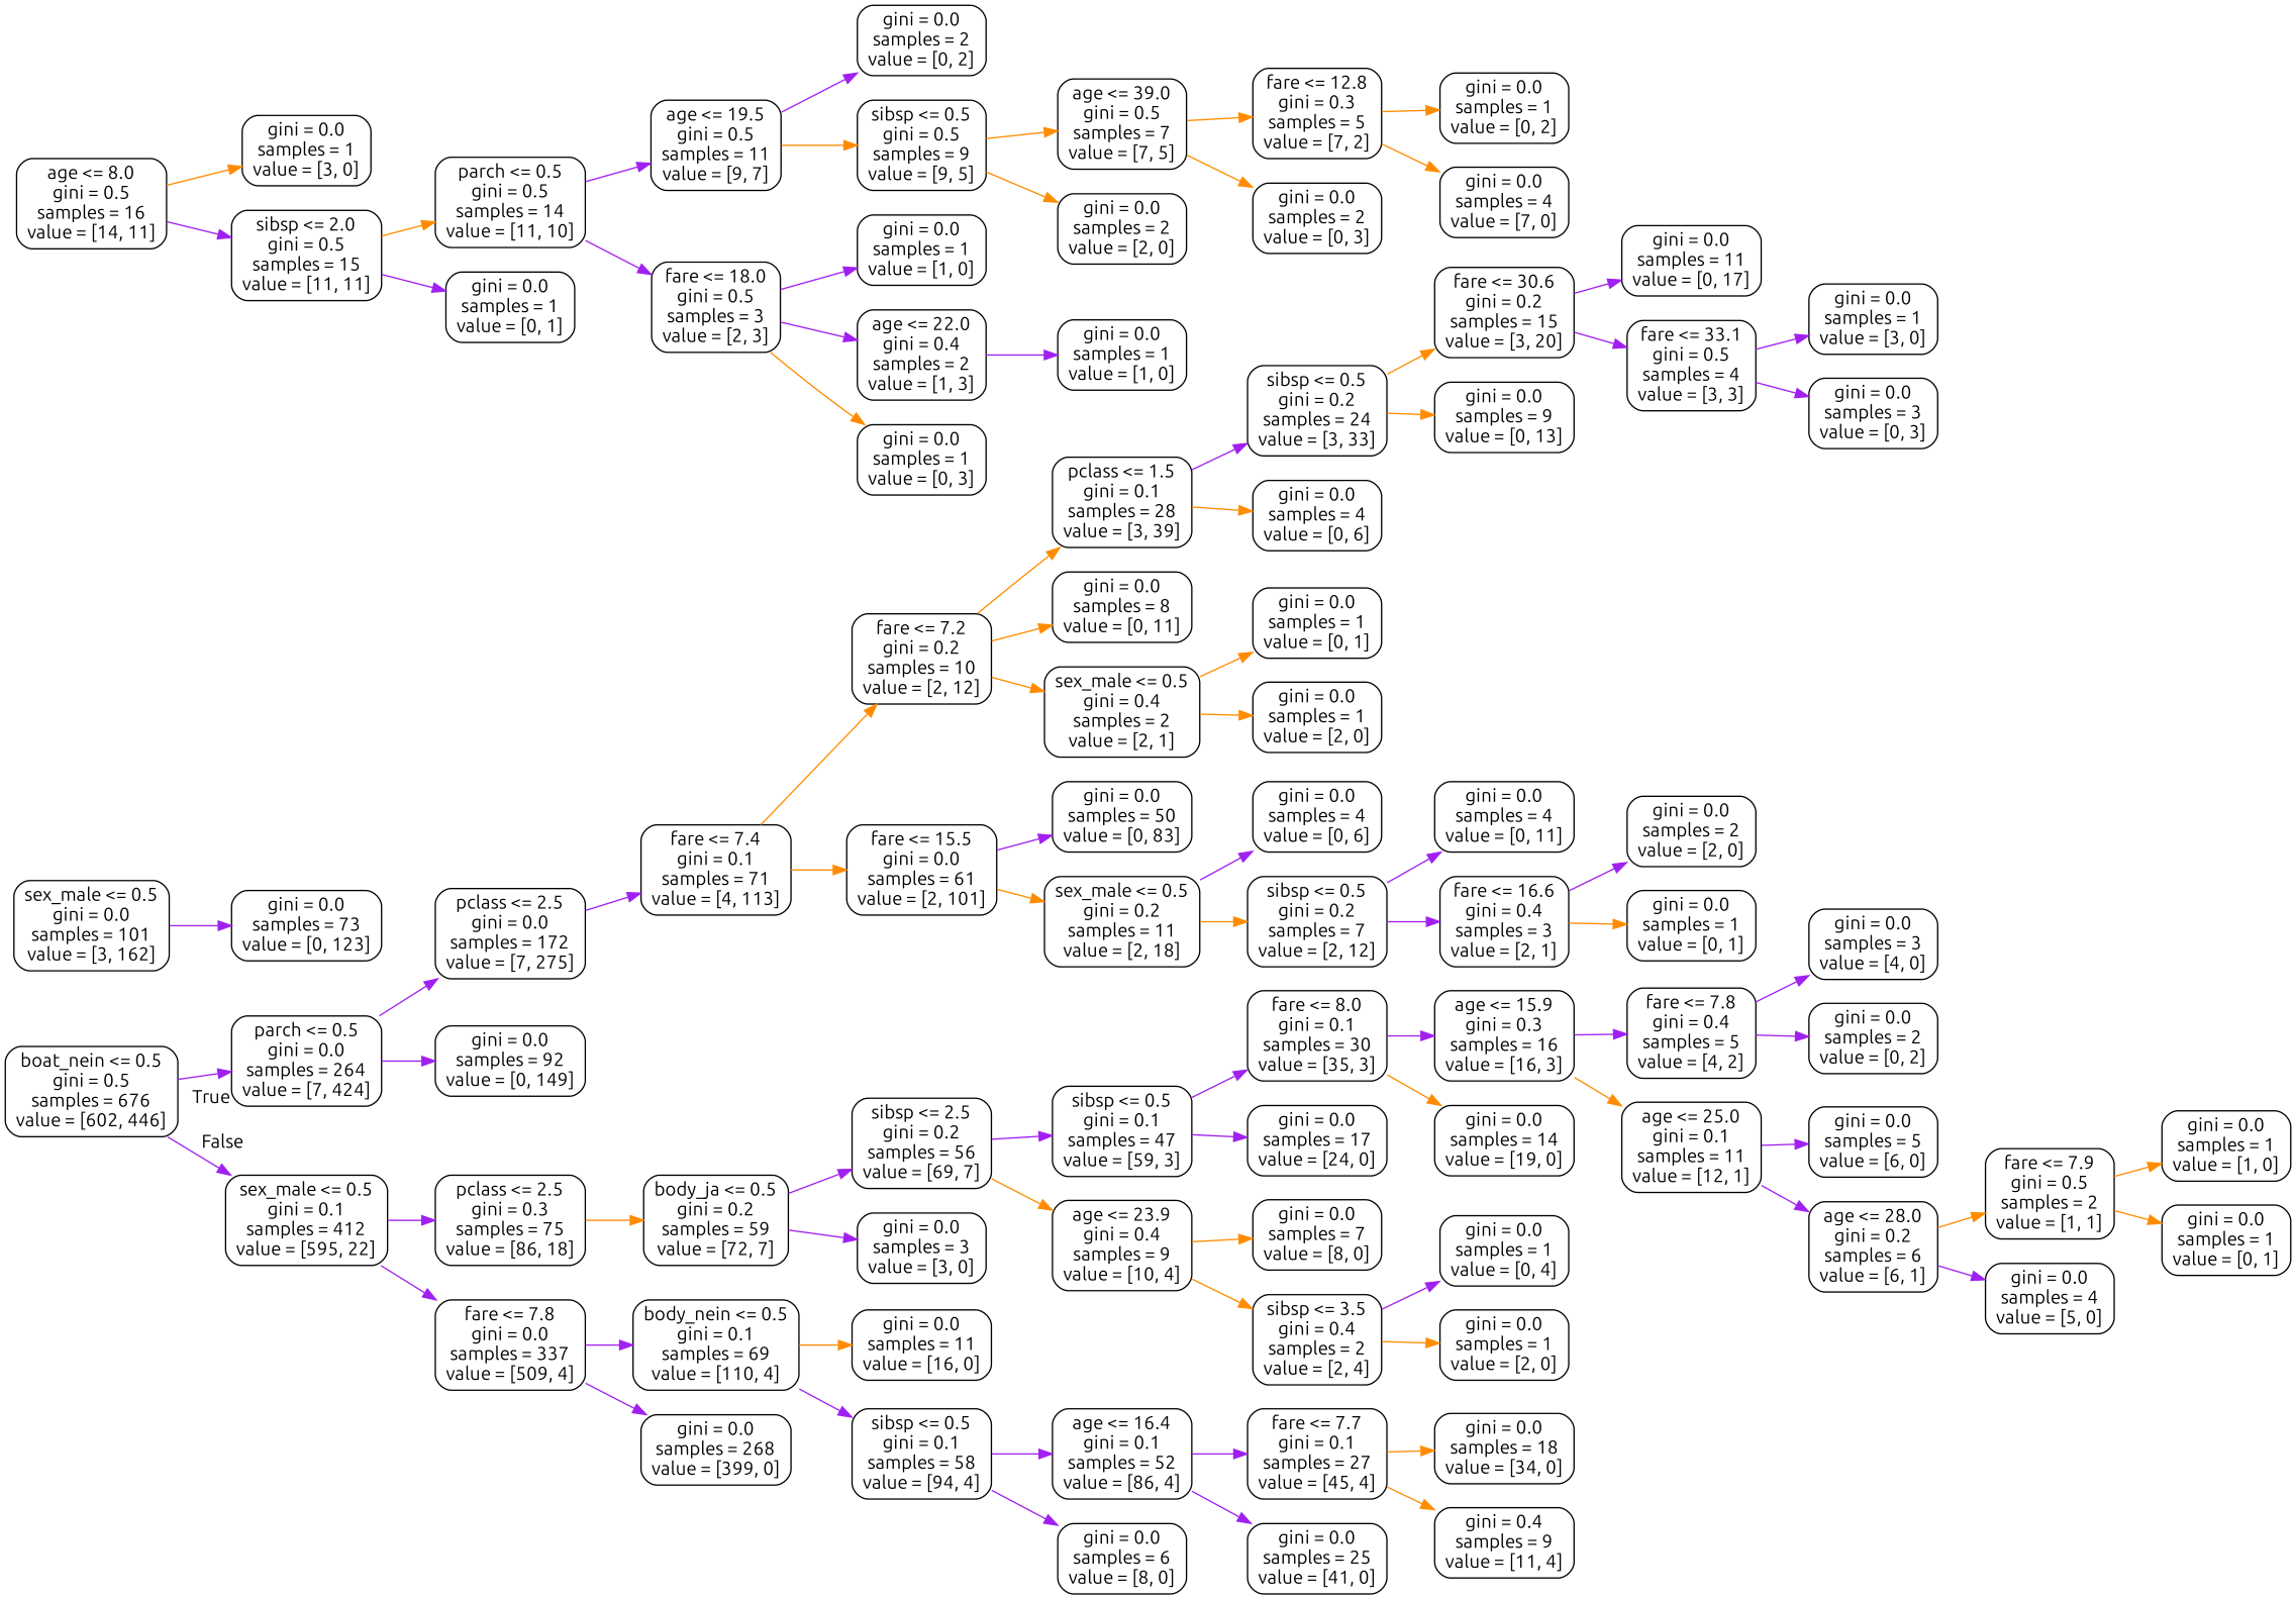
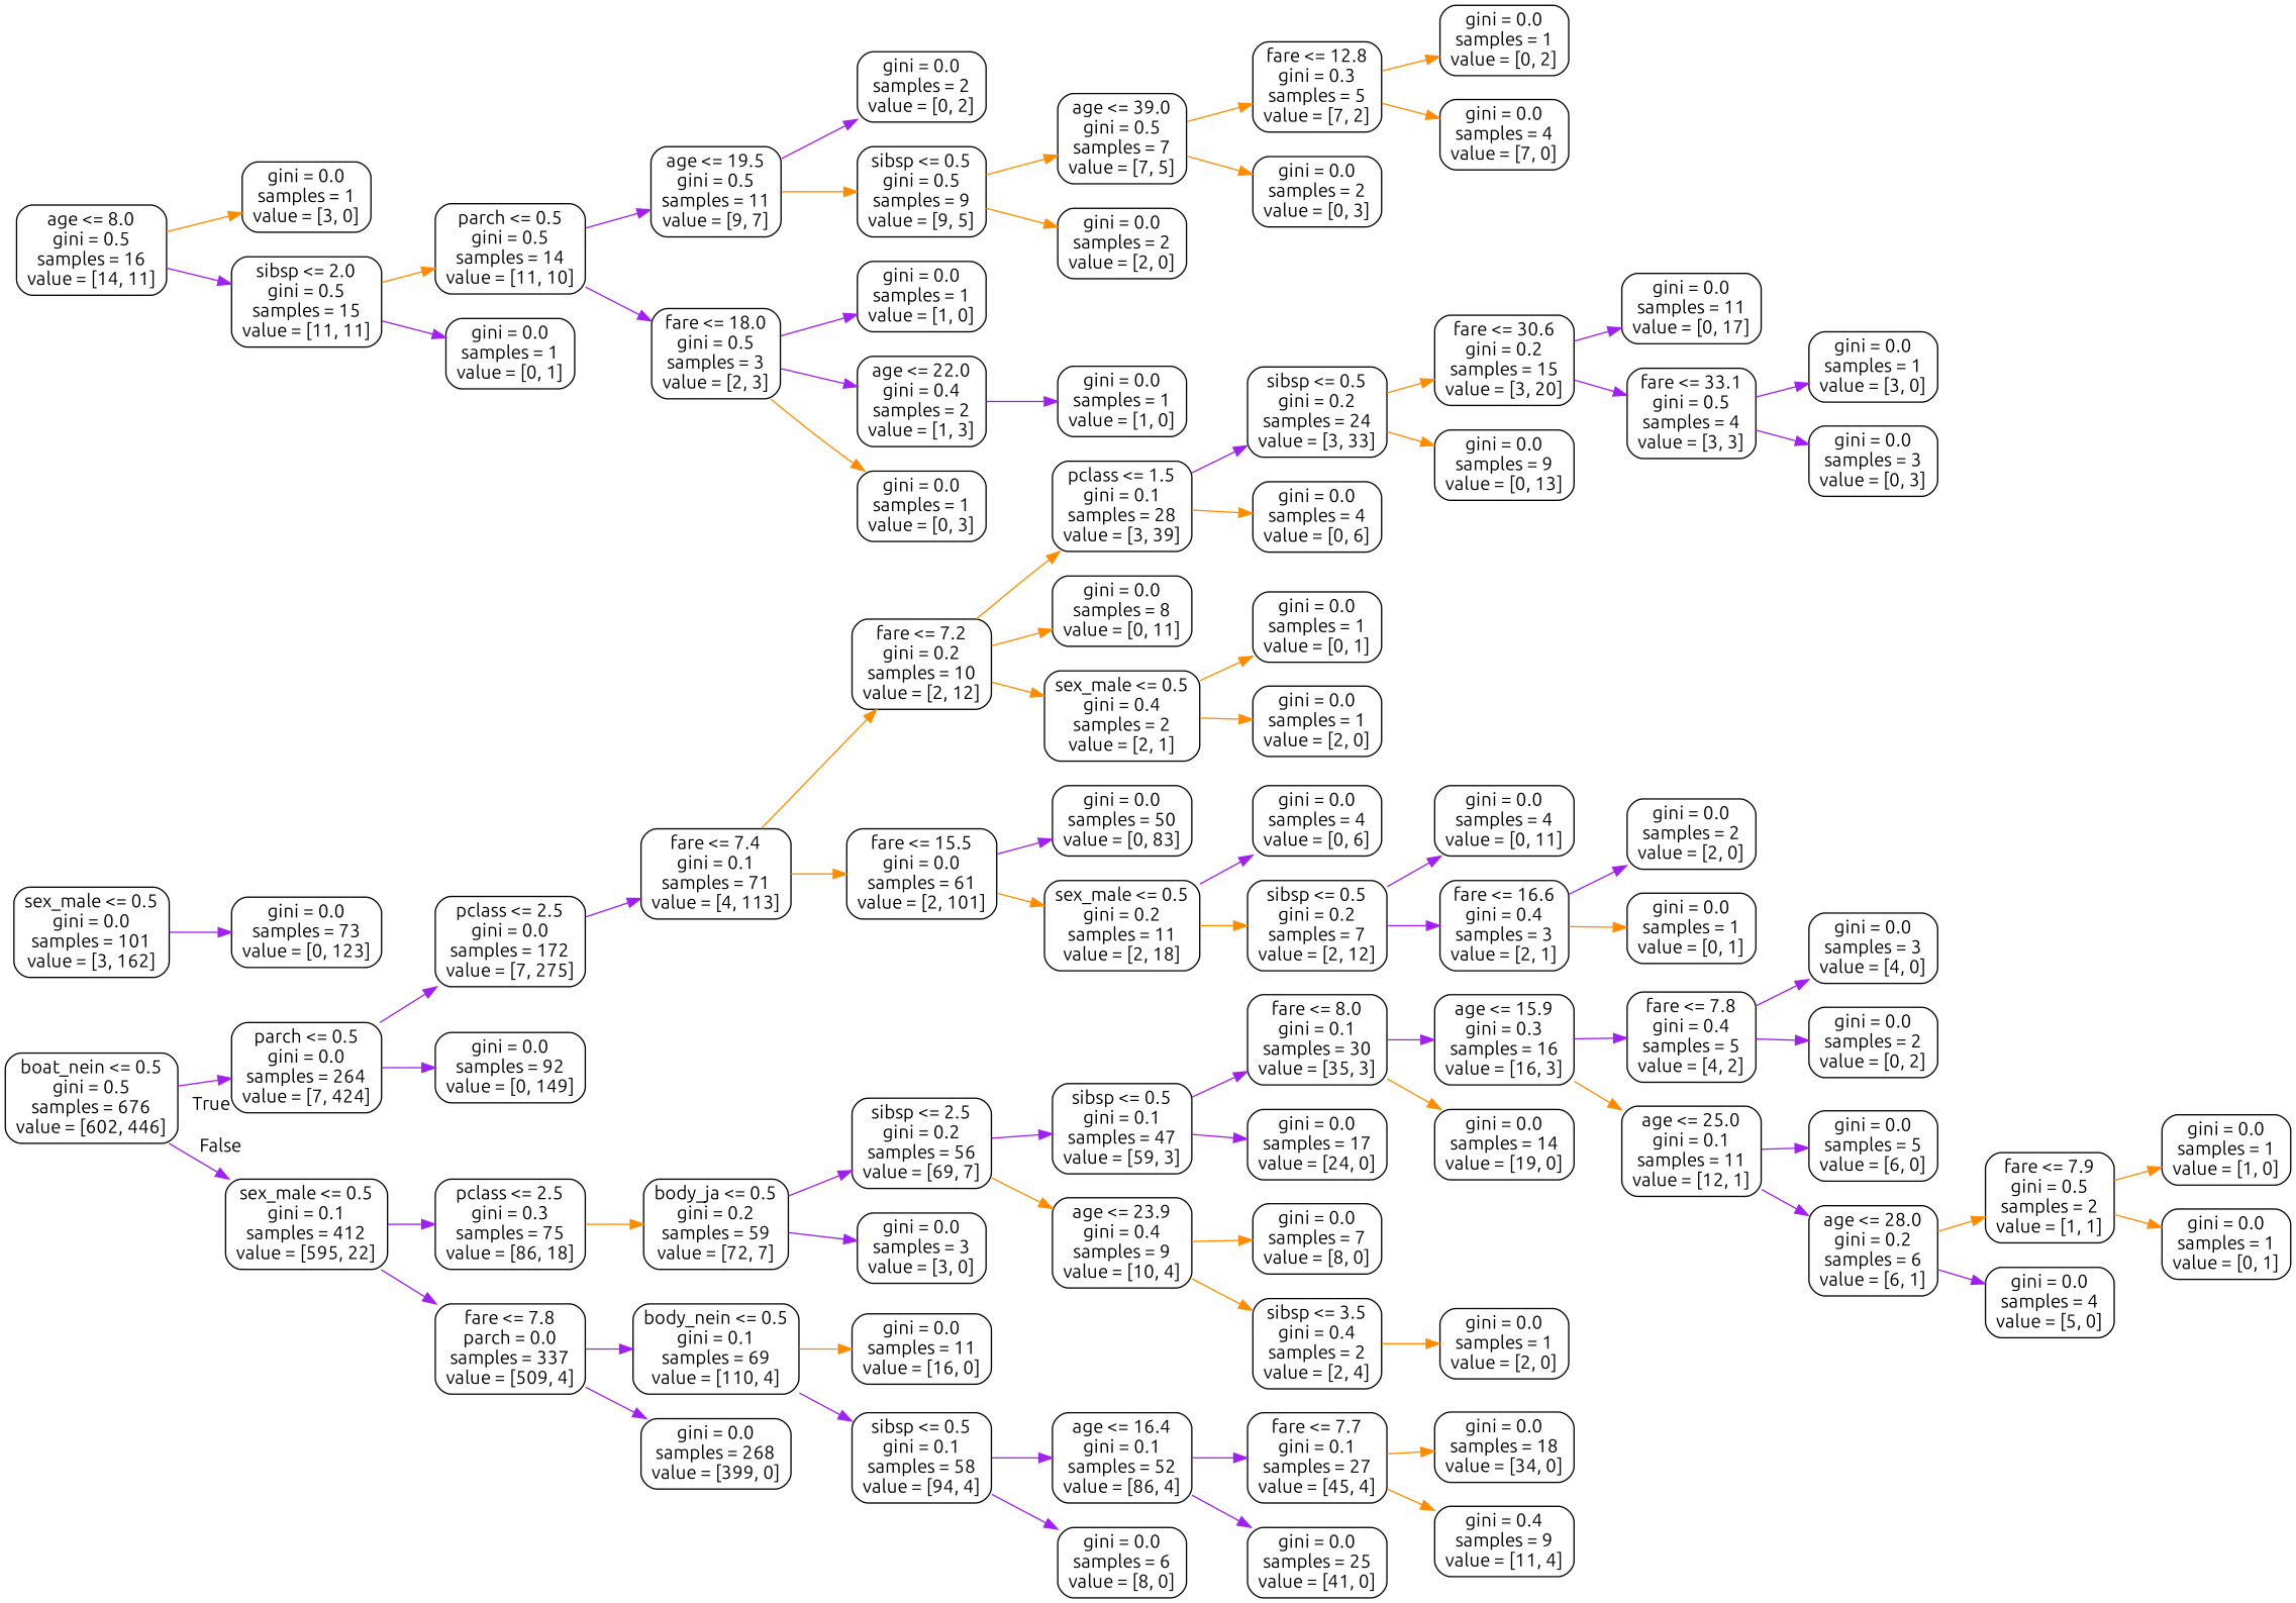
  digraph {
    fontname=Ubuntu
    rankdir=LR
    node [color=black fontname=Ubuntu shape=box style=rounded]
    edge [color=purple fontname=Ubuntu]
    n1 [label="boat_nein <= 0.5\ngini = 0.5\nsamples = 676\nvalue = [602, 446]"]
    n2 [label="parch <= 0.5\ngini = 0.0\nsamples = 264\nvalue = [7, 424]"]
    n3 [label="sex_male <= 0.5\ngini = 0.1\nsamples = 412\nvalue = [595, 22]"]
    n4 [label="pclass <= 2.5\ngini = 0.0\nsamples = 172\nvalue = [7, 275]"]
    n5 [label="gini = 0.0\nsamples = 92\nvalue = [0, 149]"]
    n6 [label="pclass <= 2.5\ngini = 0.3\nsamples = 75\nvalue = [86, 18]"]
-   n7 [label="fare <= 7.8\ngini = 0.0\nsamples = 337\nvalue = [509, 4]"]
+   n7 [label="fare <= 7.8\nparch = 0.0\nsamples = 337\nvalue = [509, 4]"]
    n8 [label="fare <= 7.4\ngini = 0.1\nsamples = 71\nvalue = [4, 113]"]
    n9 [label="sex_male <= 0.5\ngini = 0.0\nsamples = 101\nvalue = [3, 162]"]
    n10 [label="gini = 0.0\nsamples = 73\nvalue = [0, 123]"]
    n11 [label="fare <= 7.2\ngini = 0.2\nsamples = 10\nvalue = [2, 12]"]
    n12 [label="fare <= 15.5\ngini = 0.0\nsamples = 61\nvalue = [2, 101]"]
    n13 [label="pclass <= 1.5\ngini = 0.1\nsamples = 28\nvalue = [3, 39]"]
    n14 [label="sibsp <= 0.5\ngini = 0.2\nsamples = 24\nvalue = [3, 33]"]
    n15 [label="gini = 0.0\nsamples = 4\nvalue = [0, 6]"]
    n16 [label="fare <= 30.6\ngini = 0.2\nsamples = 15\nvalue = [3, 20]"]
    n17 [label="gini = 0.0\nsamples = 9\nvalue = [0, 13]"]
    n18 [label="gini = 0.0\nsamples = 11\nvalue = [0, 17]"]
    n19 [label="fare <= 33.1\ngini = 0.5\nsamples = 4\nvalue = [3, 3]"]
    n20 [label="gini = 0.0\nsamples = 1\nvalue = [3, 0]"]
    n21 [label="gini = 0.0\nsamples = 3\nvalue = [0, 3]"]
    n22 [label="gini = 0.0\nsamples = 8\nvalue = [0, 11]"]
    n23 [label="sex_male <= 0.5\ngini = 0.4\nsamples = 2\nvalue = [2, 1]"]
    n24 [label="gini = 0.0\nsamples = 50\nvalue = [0, 83]"]
    n25 [label="sex_male <= 0.5\ngini = 0.2\nsamples = 11\nvalue = [2, 18]"]
    n26 [label="gini = 0.0\nsamples = 1\nvalue = [0, 1]"]
    n27 [label="gini = 0.0\nsamples = 1\nvalue = [2, 0]"]
    n28 [label="gini = 0.0\nsamples = 4\nvalue = [0, 6]"]
    n29 [label="sibsp <= 0.5\ngini = 0.2\nsamples = 7\nvalue = [2, 12]"]
    n30 [label="gini = 0.0\nsamples = 4\nvalue = [0, 11]"]
    n31 [label="fare <= 16.6\ngini = 0.4\nsamples = 3\nvalue = [2, 1]"]
    n32 [label="gini = 0.0\nsamples = 2\nvalue = [2, 0]"]
    n33 [label="gini = 0.0\nsamples = 1\nvalue = [0, 1]"]
    n34 [label="body_ja <= 0.5\ngini = 0.2\nsamples = 59\nvalue = [72, 7]"]
    n35 [label="body_nein <= 0.5\ngini = 0.1\nsamples = 69\nvalue = [110, 4]"]
    n36 [label="gini = 0.0\nsamples = 268\nvalue = [399, 0]"]
    n37 [label="age <= 8.0\ngini = 0.5\nsamples = 16\nvalue = [14, 11]"]
    n38 [label="gini = 0.0\nsamples = 1\nvalue = [3, 0]"]
    n39 [label="sibsp <= 2.0\ngini = 0.5\nsamples = 15\nvalue = [11, 11]"]
    n40 [label="sibsp <= 2.5\ngini = 0.2\nsamples = 56\nvalue = [69, 7]"]
    n41 [label="gini = 0.0\nsamples = 3\nvalue = [3, 0]"]
    n42 [label="parch <= 0.5\ngini = 0.5\nsamples = 14\nvalue = [11, 10]"]
    n43 [label="gini = 0.0\nsamples = 1\nvalue = [0, 1]"]
    n44 [label="age <= 19.5\ngini = 0.5\nsamples = 11\nvalue = [9, 7]"]
    n45 [label="fare <= 18.0\ngini = 0.5\nsamples = 3\nvalue = [2, 3]"]
    n46 [label="gini = 0.0\nsamples = 2\nvalue = [0, 2]"]
    n47 [label="sibsp <= 0.5\ngini = 0.5\nsamples = 9\nvalue = [9, 5]"]
    n48 [label="gini = 0.0\nsamples = 1\nvalue = [1, 0]"]
    n49 [label="age <= 22.0\ngini = 0.4\nsamples = 2\nvalue = [1, 3]"]
    n50 [label="gini = 0.0\nsamples = 1\nvalue = [0, 3]"]
    n51 [label="age <= 39.0\ngini = 0.5\nsamples = 7\nvalue = [7, 5]"]
    n52 [label="gini = 0.0\nsamples = 2\nvalue = [2, 0]"]
    n53 [label="fare <= 12.8\ngini = 0.3\nsamples = 5\nvalue = [7, 2]"]
    n54 [label="gini = 0.0\nsamples = 2\nvalue = [0, 3]"]
    n55 [label="gini = 0.0\nsamples = 1\nvalue = [0, 2]"]
    n56 [label="gini = 0.0\nsamples = 4\nvalue = [7, 0]"]
    n57 [label="gini = 0.0\nsamples = 1\nvalue = [1, 0]"]
    n58 [label="sibsp <= 0.5\ngini = 0.1\nsamples = 47\nvalue = [59, 3]"]
    n59 [label="age <= 23.9\ngini = 0.4\nsamples = 9\nvalue = [10, 4]"]
    n60 [label="fare <= 8.0\ngini = 0.1\nsamples = 30\nvalue = [35, 3]"]
    n61 [label="gini = 0.0\nsamples = 17\nvalue = [24, 0]"]
    n62 [label="gini = 0.0\nsamples = 7\nvalue = [8, 0]"]
    n63 [label="sibsp <= 3.5\ngini = 0.4\nsamples = 2\nvalue = [2, 4]"]
    n64 [label="age <= 15.9\ngini = 0.3\nsamples = 16\nvalue = [16, 3]"]
    n65 [label="gini = 0.0\nsamples = 14\nvalue = [19, 0]"]
    n66 [label="fare <= 7.8\ngini = 0.4\nsamples = 5\nvalue = [4, 2]"]
    n67 [label="age <= 25.0\ngini = 0.1\nsamples = 11\nvalue = [12, 1]"]
    n68 [label="gini = 0.0\nsamples = 3\nvalue = [4, 0]"]
    n69 [label="gini = 0.0\nsamples = 2\nvalue = [0, 2]"]
    n70 [label="gini = 0.0\nsamples = 5\nvalue = [6, 0]"]
    n71 [label="age <= 28.0\ngini = 0.2\nsamples = 6\nvalue = [6, 1]"]
    n72 [label="fare <= 7.9\ngini = 0.5\nsamples = 2\nvalue = [1, 1]"]
    n73 [label="gini = 0.0\nsamples = 4\nvalue = [5, 0]"]
    n74 [label="gini = 0.0\nsamples = 1\nvalue = [1, 0]"]
    n75 [label="gini = 0.0\nsamples = 1\nvalue = [0, 1]"]
-   n76 [label="gini = 0.0\nsamples = 1\nvalue = [0, 4]"]
    n77 [label="gini = 0.0\nsamples = 1\nvalue = [2, 0]"]
    n78 [label="gini = 0.0\nsamples = 11\nvalue = [16, 0]"]
    n79 [label="sibsp <= 0.5\ngini = 0.1\nsamples = 58\nvalue = [94, 4]"]
    n80 [label="age <= 16.4\ngini = 0.1\nsamples = 52\nvalue = [86, 4]"]
    n81 [label="gini = 0.0\nsamples = 6\nvalue = [8, 0]"]
    n82 [label="fare <= 7.7\ngini = 0.1\nsamples = 27\nvalue = [45, 4]"]
    n83 [label="gini = 0.0\nsamples = 25\nvalue = [41, 0]"]
    n84 [label="gini = 0.0\nsamples = 18\nvalue = [34, 0]"]
    n85 [label="gini = 0.4\nsamples = 9\nvalue = [11, 4]"]
    n1 -> n2 [headlabel=True labelangle=45 labeldistance=2.5]
    n1 -> n3 [headlabel=False labelangle=-45 labeldistance=2.5]
    n2 -> n4
    n2 -> n5
    n3 -> n6
    n3 -> n7
    n4 -> n8
    n6 -> n34 [color=darkorange]
    n7 -> n35
    n7 -> n36
    n8 -> n11 [color=darkorange]
    n8 -> n12 [color=darkorange]
    n9 -> n10
    n11 -> n13 [color=darkorange]
    n11 -> n22 [color=darkorange]
    n11 -> n23 [color=darkorange]
    n12 -> n24
    n12 -> n25 [color=darkorange]
    n13 -> n14
    n13 -> n15 [color=darkorange]
    n14 -> n16 [color=darkorange]
    n14 -> n17 [color=darkorange]
    n16 -> n18
    n16 -> n19
    n19 -> n20
    n19 -> n21
    n23 -> n26 [color=darkorange]
    n23 -> n27 [color=darkorange]
    n25 -> n28
    n25 -> n29 [color=darkorange]
    n29 -> n30
    n29 -> n31
    n31 -> n32
    n31 -> n33 [color=darkorange]
    n34 -> n40
    n34 -> n41
    n35 -> n78 [color=darkorange]
    n35 -> n79
    n37 -> n38 [color=darkorange]
    n37 -> n39
    n39 -> n42 [color=darkorange]
    n39 -> n43
    n40 -> n58
    n40 -> n59 [color=darkorange]
    n42 -> n44
    n42 -> n45
    n44 -> n46
    n44 -> n47 [color=darkorange]
    n45 -> n48
    n45 -> n49
    n45 -> n50 [color=darkorange]
    n47 -> n51 [color=darkorange]
    n47 -> n52 [color=darkorange]
    n49 -> n57
    n51 -> n53 [color=darkorange]
    n51 -> n54 [color=darkorange]
    n53 -> n55 [color=darkorange]
    n53 -> n56 [color=darkorange]
    n58 -> n60
    n58 -> n61
    n59 -> n62 [color=darkorange]
    n59 -> n63 [color=darkorange]
    n60 -> n64
    n60 -> n65 [color=darkorange]
-   n63 -> n76
    n63 -> n77 [color=darkorange]
    n64 -> n66
    n64 -> n67 [color=darkorange]
    n66 -> n68
    n66 -> n69
    n67 -> n70
    n67 -> n71
    n71 -> n72 [color=darkorange]
    n71 -> n73
    n72 -> n74 [color=darkorange]
    n72 -> n75 [color=darkorange]
    n79 -> n80
    n79 -> n81
    n80 -> n82
    n80 -> n83
    n82 -> n84 [color=darkorange]
    n82 -> n85 [color=darkorange]
  }
